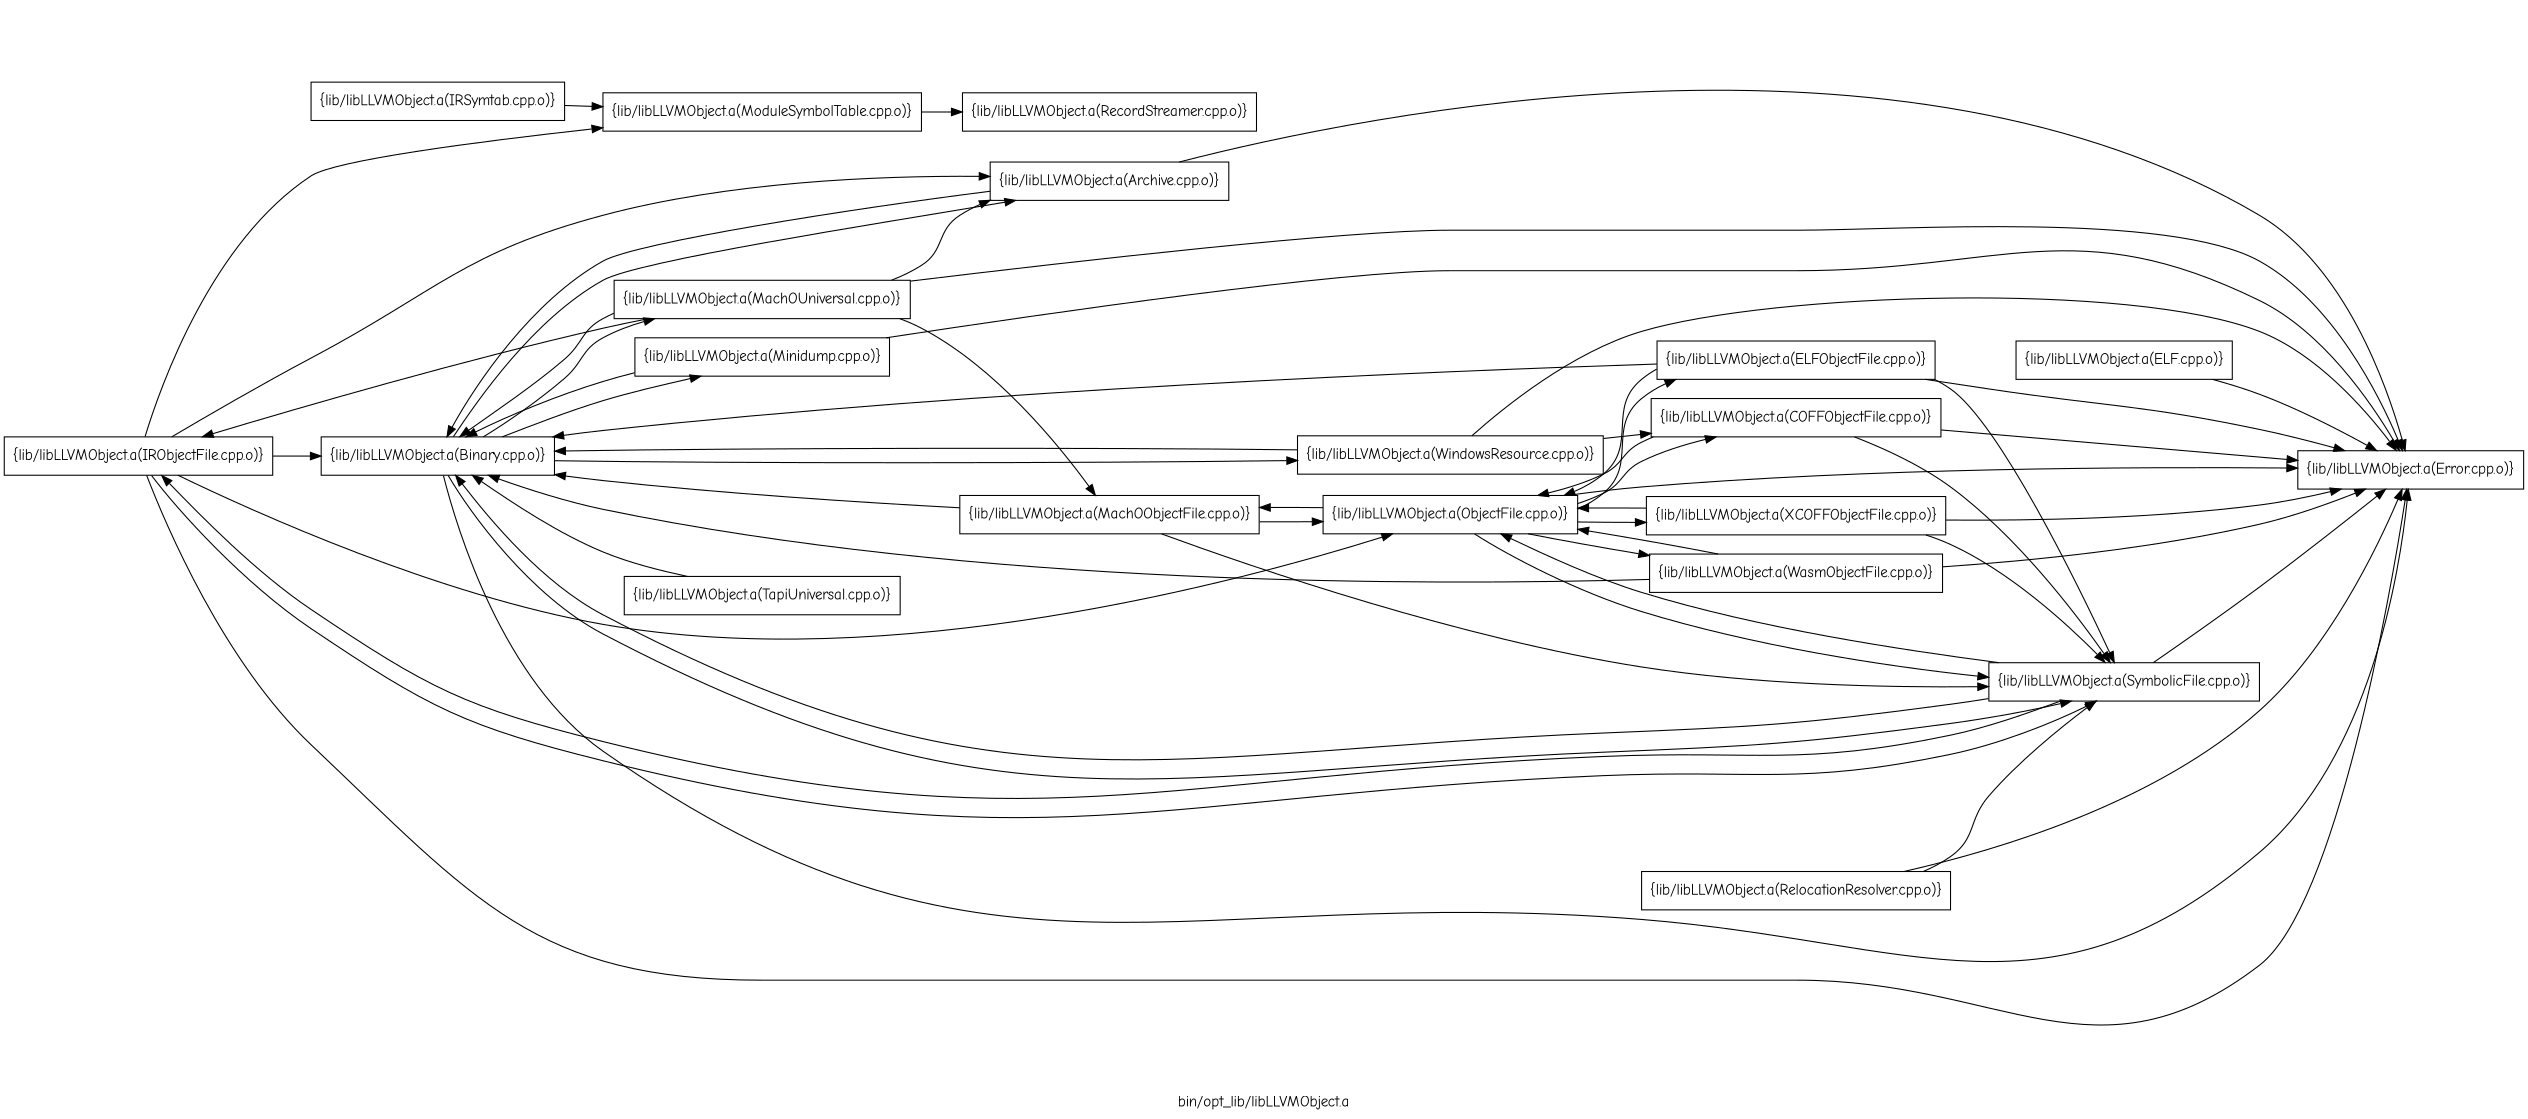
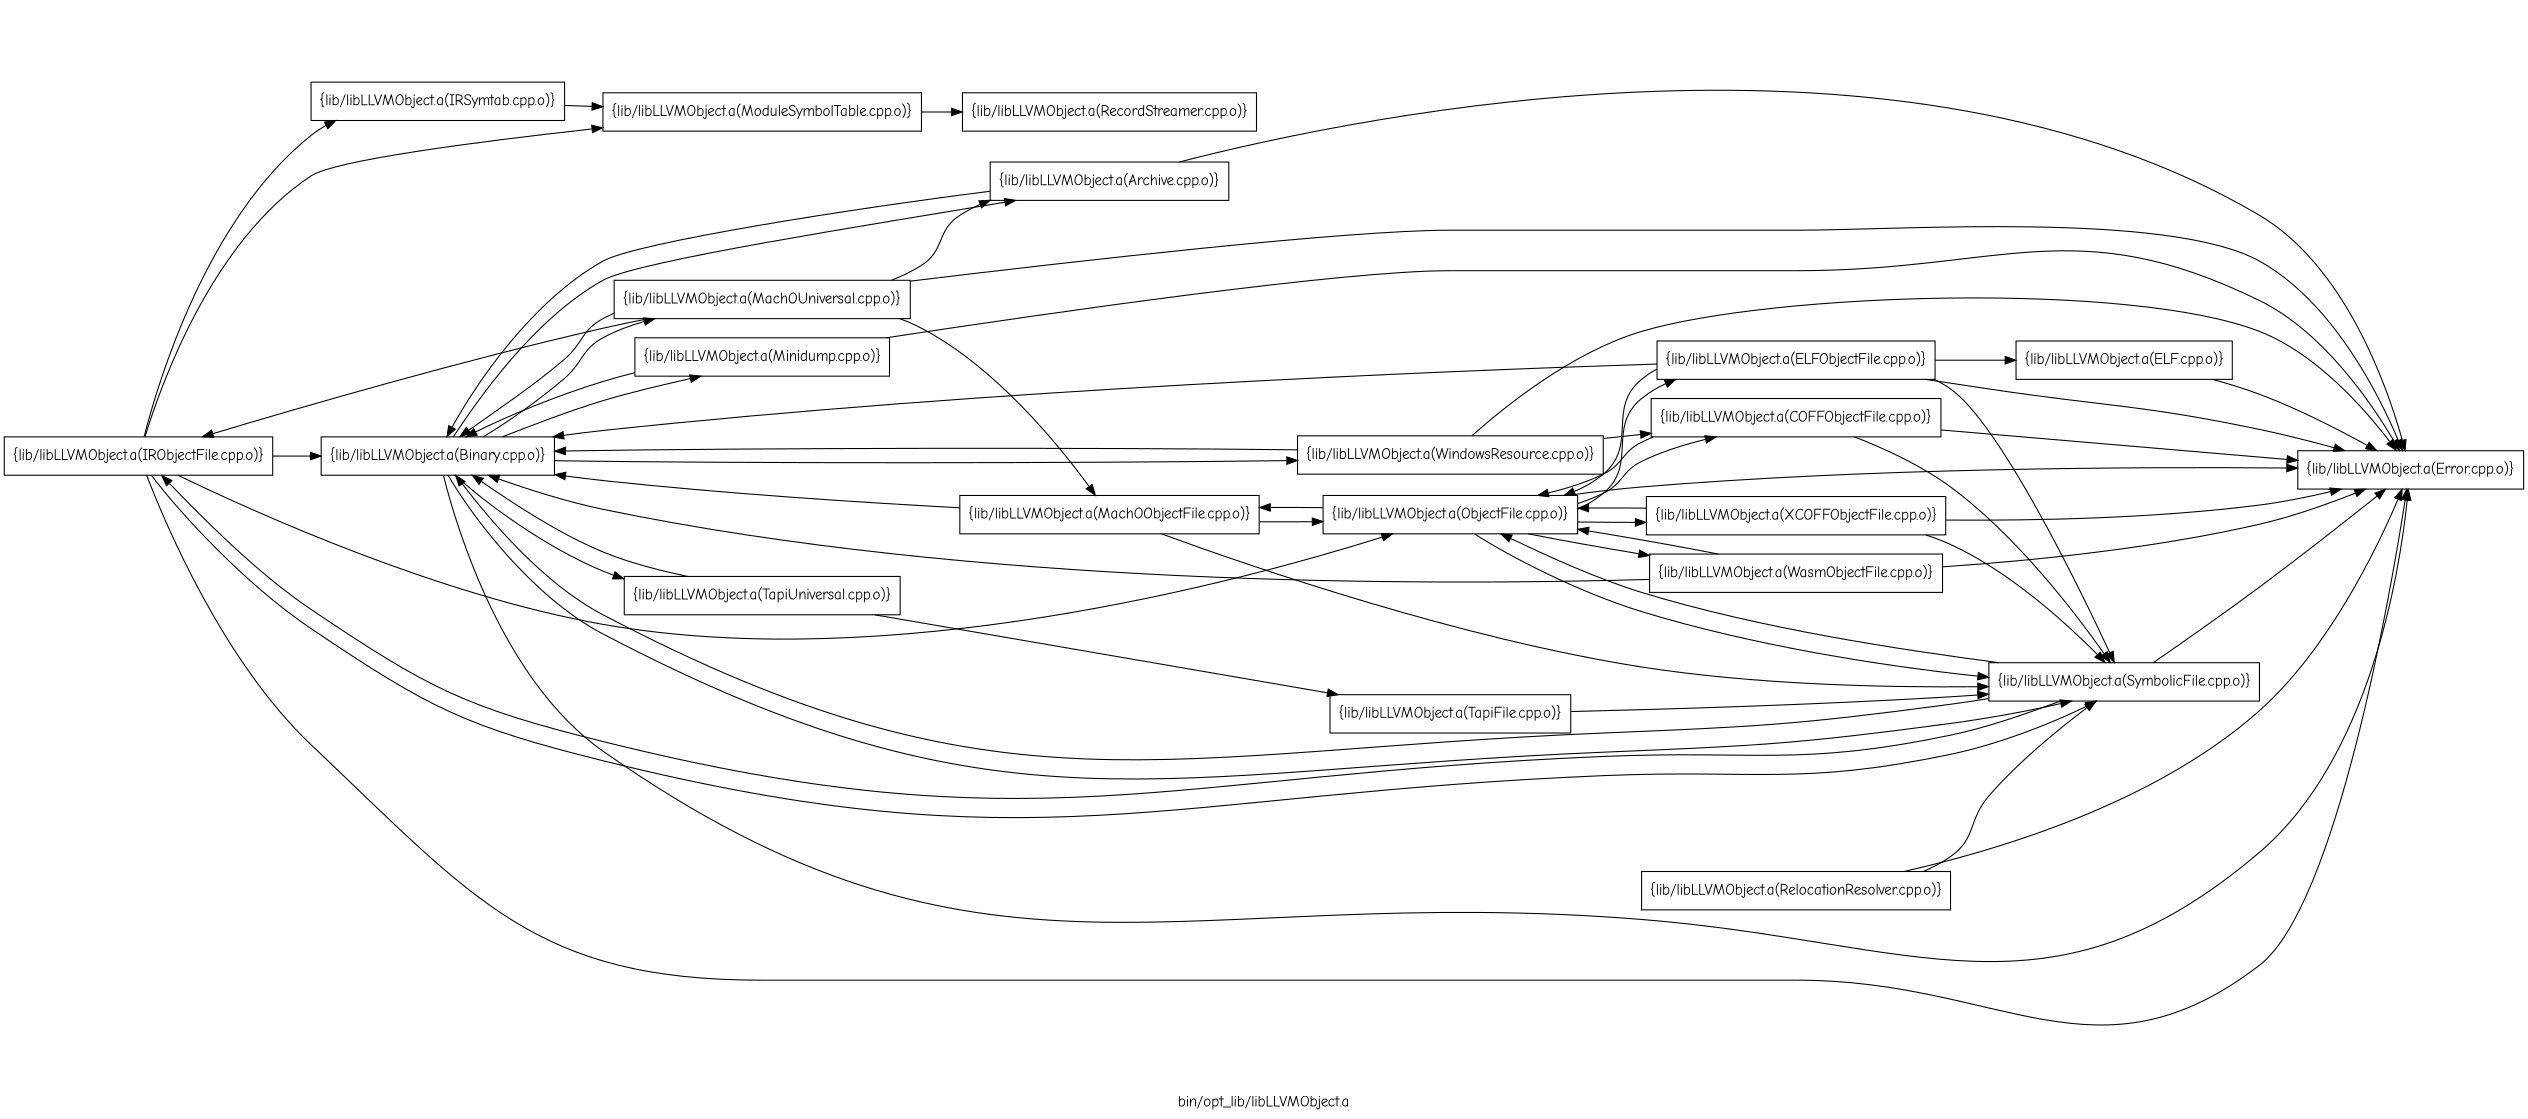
  digraph {
    fontname="Comic Neue"
    label="bin/opt_lib/libLLVMObject.a"
    rankdir=LR
    node [fontname="Comic Neue" group=0 shape=box]
    edge [fontname="Comic Neue"]
    n1 [label="{lib/libLLVMObject.a(ModuleSymbolTable.cpp.o)}"]
    n2 [label="{lib/libLLVMObject.a(RecordStreamer.cpp.o)}"]
    n3 [label="{lib/libLLVMObject.a(IRSymtab.cpp.o)}"]
    n4 [label="{lib/libLLVMObject.a(Binary.cpp.o)}"]
    n5 [label="{lib/libLLVMObject.a(Archive.cpp.o)}"]
    n6 [label="{lib/libLLVMObject.a(Error.cpp.o)}"]
    n7 [label="{lib/libLLVMObject.a(MachOUniversal.cpp.o)}"]
    n8 [label="{lib/libLLVMObject.a(Minidump.cpp.o)}"]
    n9 [label="{lib/libLLVMObject.a(SymbolicFile.cpp.o)}"]
    n10 [label="{lib/libLLVMObject.a(TapiUniversal.cpp.o)}"]
    n11 [label="{lib/libLLVMObject.a(WindowsResource.cpp.o)}"]
    n12 [label="{lib/libLLVMObject.a(MachOObjectFile.cpp.o)}"]
    n13 [label="{lib/libLLVMObject.a(IRObjectFile.cpp.o)}"]
    n14 [label="{lib/libLLVMObject.a(ObjectFile.cpp.o)}"]
+   n15 [label="{lib/libLLVMObject.a(TapiFile.cpp.o)}"]
    n16 [label="{lib/libLLVMObject.a(COFFObjectFile.cpp.o)}"]
    n17 [label="{lib/libLLVMObject.a(ELFObjectFile.cpp.o)}"]
    n18 [label="{lib/libLLVMObject.a(WasmObjectFile.cpp.o)}"]
    n19 [label="{lib/libLLVMObject.a(XCOFFObjectFile.cpp.o)}"]
    n20 [label="{lib/libLLVMObject.a(ELF.cpp.o)}"]
    n21 [label="{lib/libLLVMObject.a(RelocationResolver.cpp.o)}"]
    subgraph sub_1 {
      rank=same
      n1
    }
    n1 -> n2
    n3 -> n1
    n4 -> n5
    n4 -> n6
    n4 -> n7
    n4 -> n8
    n4 -> n9
+   n4 -> n10
    n4 -> n11
    n5 -> n4
    n5 -> n6
    n7 -> n4
    n7 -> n5
    n7 -> n6
    n7 -> n12
    n7 -> n13
    n8 -> n4
    n8 -> n6
    n9 -> n4
    n9 -> n6
    n9 -> n13
    n9 -> n14
    n10 -> n4
+   n10 -> n15
    n11 -> n4
    n11 -> n6
    n11 -> n16
    n12 -> n4
    n12 -> n9
    n12 -> n14
    n13 -> n1
-   n13 -> n5
+   n13 -> n3
    n13 -> n4
    n13 -> n6
    n13 -> n9
    n13 -> n14
    n14 -> n6
    n14 -> n9
    n14 -> n12
    n14 -> n16
    n14 -> n17
    n14 -> n18
    n14 -> n19
+   n15 -> n9
    n16 -> n6
    n16 -> n9
    n16 -> n14
    n17 -> n4
    n17 -> n6
    n17 -> n9
    n17 -> n14
+   n17 -> n20
    n18 -> n4
    n18 -> n6
    n18 -> n14
    n19 -> n6
    n19 -> n9
    n19 -> n14
    n20 -> n6
    n21 -> n6
    n21 -> n9
  }
